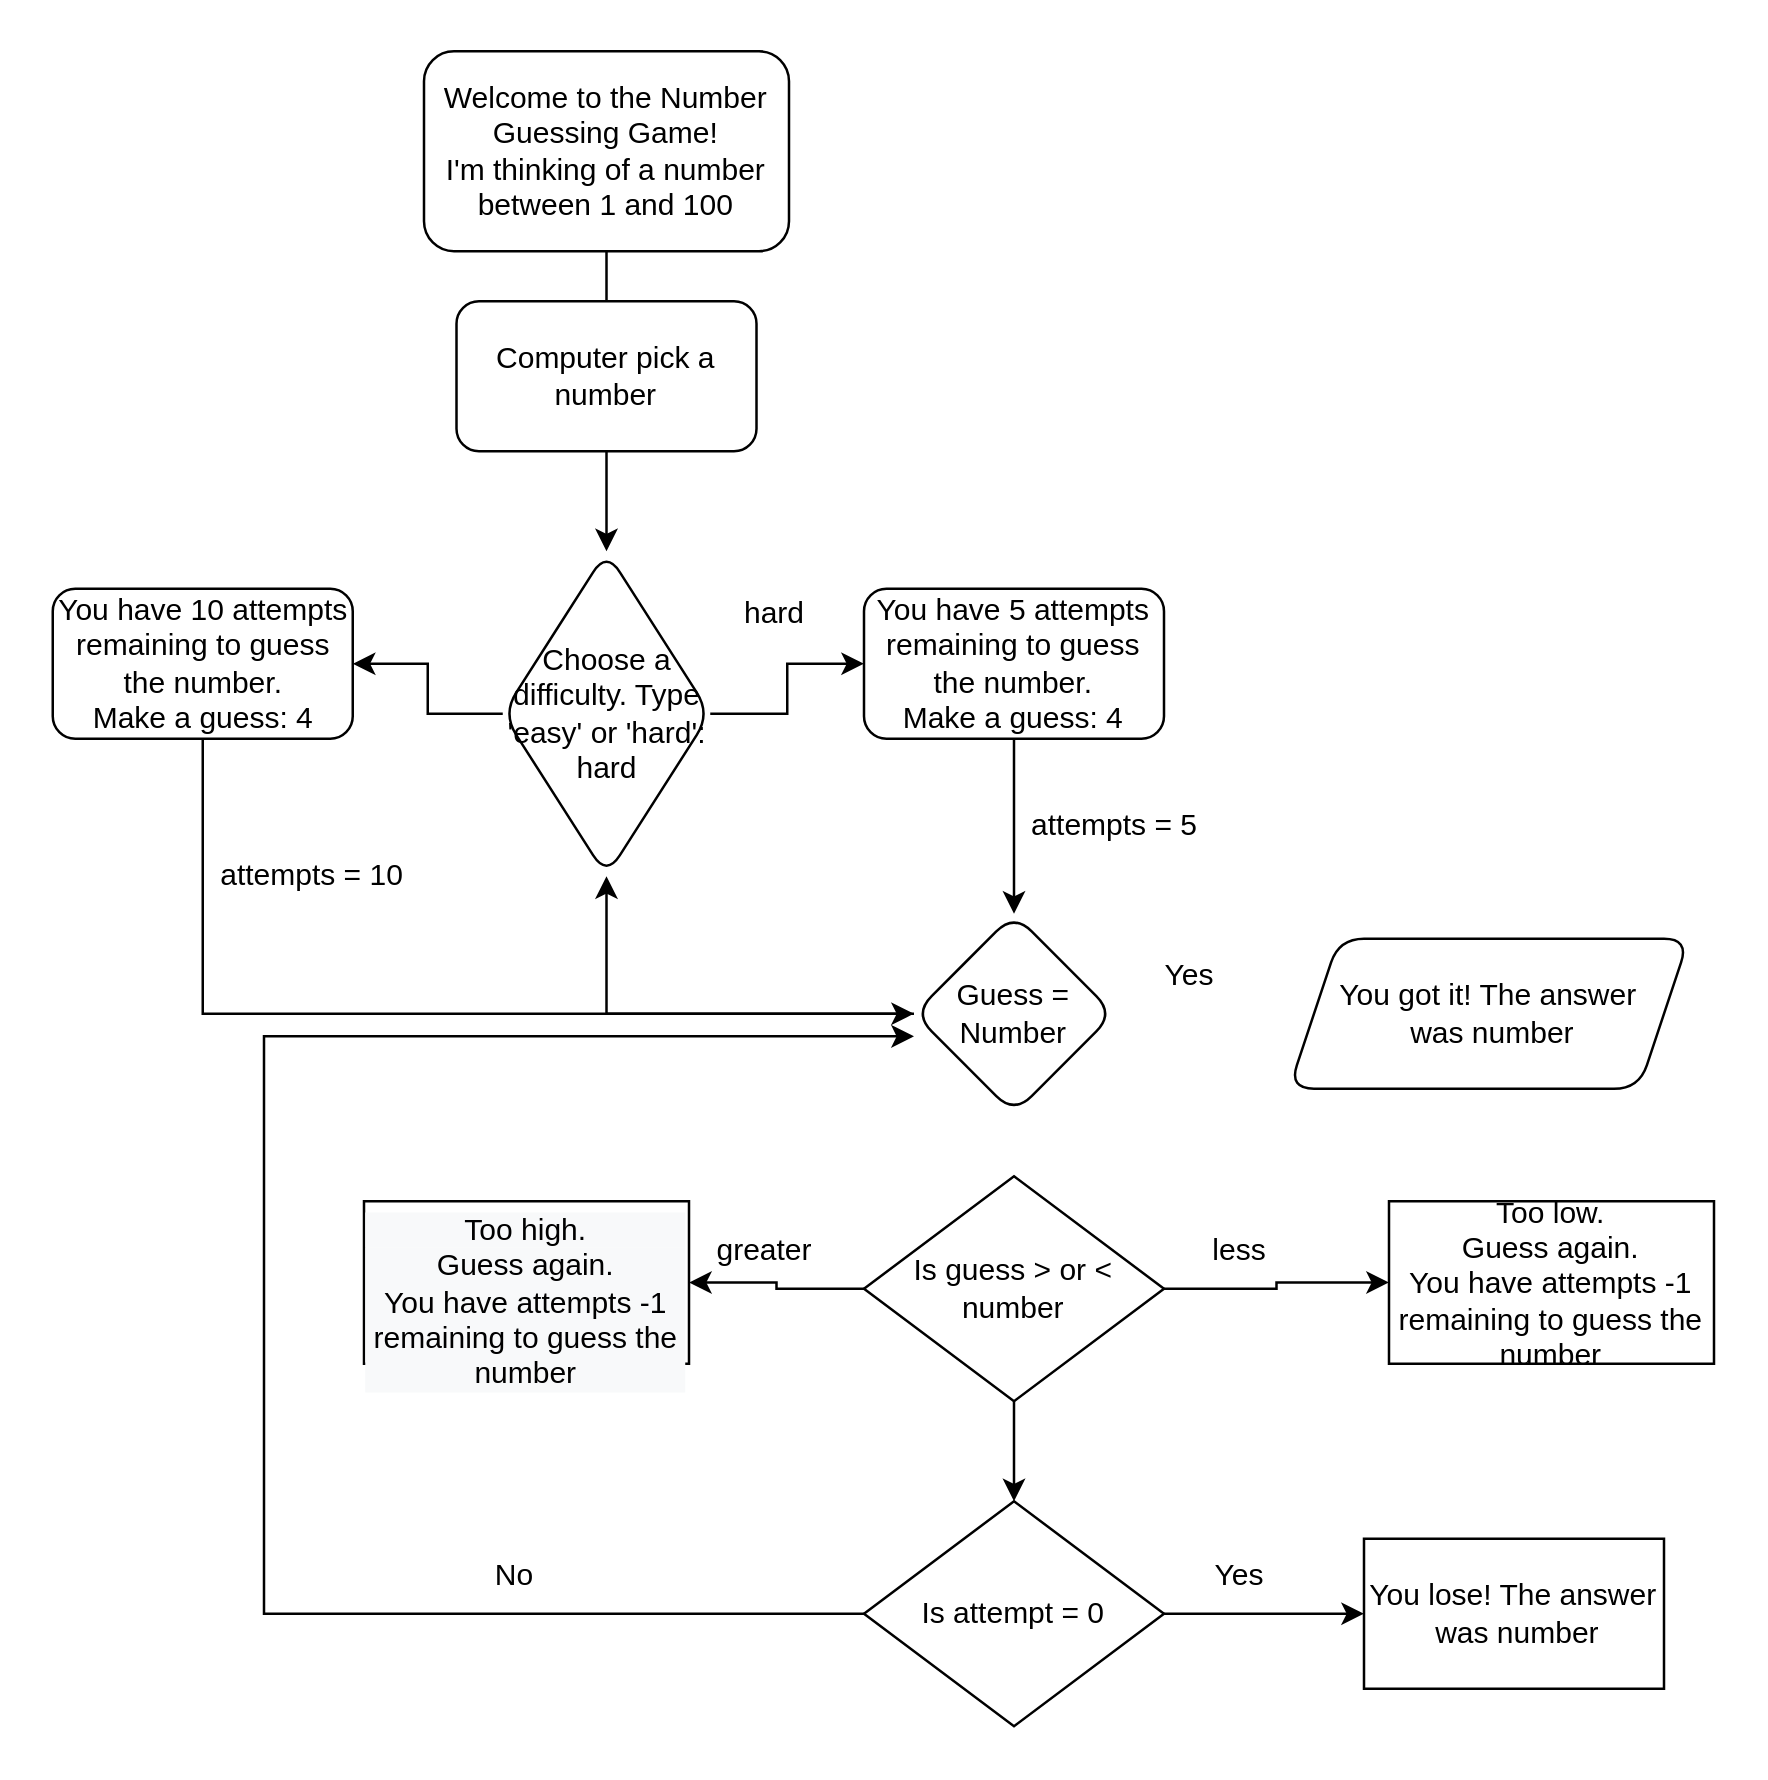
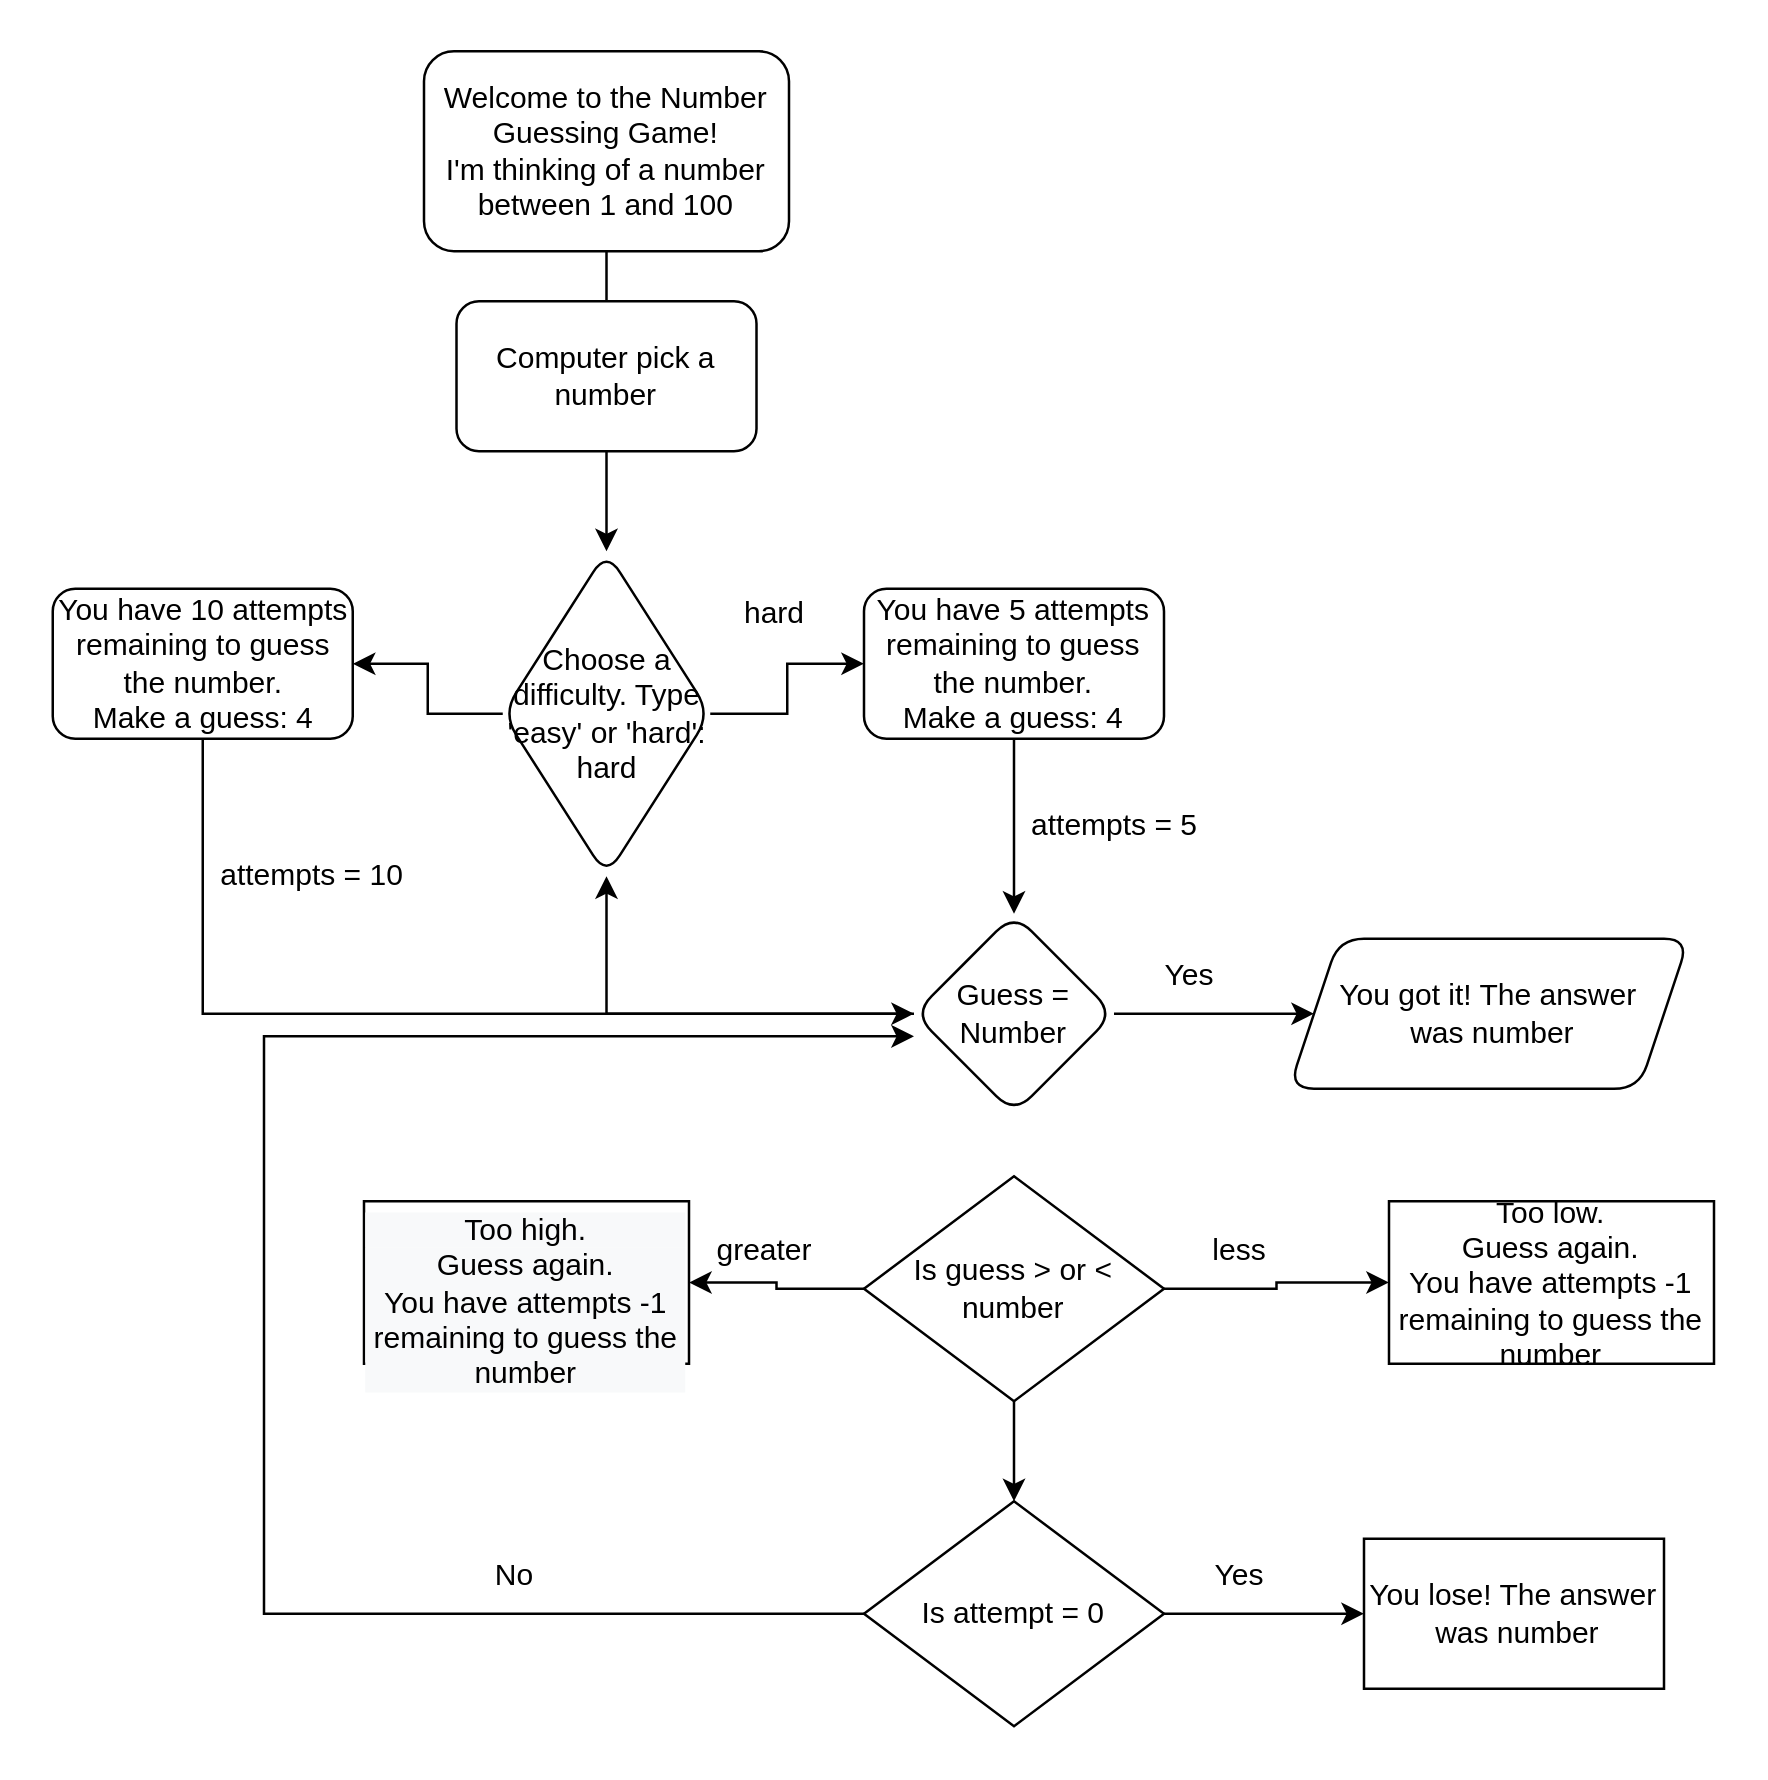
  <mxCell id="0" />
  <mxCell id="1" parent="0" />
  <mxCell id="2" value="" style="edgeStyle=orthogonalEdgeStyle;rounded=0;orthogonalLoop=1;jettySize=auto;html=1;startArrow=none;" edge="1" parent="1" source="12" target="6"><mxGeometry relative="1" as="geometry" /></mxCell>
  <mxCell id="3" value="&lt;div&gt;Welcome to the Number Guessing Game!&lt;/div&gt;&lt;div&gt;I'm thinking of a number between 1 and 100&lt;/div&gt;" style="rounded=1;whiteSpace=wrap;html=1;" vertex="1" parent="1"><mxGeometry x="169" y="20" width="146" height="80" as="geometry" /></mxCell>
  <mxCell id="4" value="" style="edgeStyle=orthogonalEdgeStyle;rounded=0;orthogonalLoop=1;jettySize=auto;html=1;" edge="1" parent="1" source="6" target="8"><mxGeometry relative="1" as="geometry" /></mxCell>
  <mxCell id="5" value="" style="edgeStyle=orthogonalEdgeStyle;rounded=0;orthogonalLoop=1;jettySize=auto;html=1;" edge="1" parent="1" source="6" target="10"><mxGeometry relative="1" as="geometry" /></mxCell>
  <mxCell id="6" value="Choose a difficulty. Type 'easy' or 'hard': hard" style="rhombus;whiteSpace=wrap;html=1;rounded=1;" vertex="1" parent="1"><mxGeometry x="200.5" y="220" width="83" height="130" as="geometry" /></mxCell>
  <mxCell id="7" value="" style="edgeStyle=orthogonalEdgeStyle;rounded=0;orthogonalLoop=1;jettySize=auto;html=1;" edge="1" parent="1" source="8" target="16"><mxGeometry relative="1" as="geometry" /></mxCell>
  <mxCell id="8" value="&lt;div&gt;You have 5 attempts remaining to guess the number.&lt;/div&gt;&lt;div&gt;Make a guess: 4&lt;/div&gt;" style="whiteSpace=wrap;html=1;rounded=1;" vertex="1" parent="1"><mxGeometry x="345" y="235" width="120" height="60" as="geometry" /></mxCell>
  <mxCell id="9" style="edgeStyle=orthogonalEdgeStyle;rounded=0;orthogonalLoop=1;jettySize=auto;html=1;entryX=0;entryY=0.5;entryDx=0;entryDy=0;" edge="1" parent="1" source="10" target="16"><mxGeometry relative="1" as="geometry"><Array as="points"><mxPoint x="81" y="405" /></Array></mxGeometry></mxCell>
  <mxCell id="10" value="&lt;div&gt;You have 10 attempts remaining to guess the number.&lt;/div&gt;&lt;div&gt;Make a guess: 4&lt;/div&gt;" style="whiteSpace=wrap;html=1;rounded=1;" vertex="1" parent="1"><mxGeometry x="20.5" y="235" width="120" height="60" as="geometry" /></mxCell>
  <mxCell id="11" value="hard" style="text;html=1;align=center;verticalAlign=middle;resizable=0;points=[];autosize=1;strokeColor=none;" vertex="1" parent="1"><mxGeometry x="289" y="235" width="40" height="20" as="geometry" /></mxCell>
  <mxCell id="12" value="Computer pick a number" style="rounded=1;whiteSpace=wrap;html=1;" vertex="1" parent="1"><mxGeometry x="182" y="120" width="120" height="60" as="geometry" /></mxCell>
  <mxCell id="13" value="" style="edgeStyle=orthogonalEdgeStyle;rounded=0;orthogonalLoop=1;jettySize=auto;html=1;endArrow=none;" edge="1" parent="1" source="3" target="12"><mxGeometry relative="1" as="geometry"><mxPoint x="242" y="100" as="sourcePoint" /><mxPoint x="242" y="170" as="targetPoint" /></mxGeometry></mxCell>
+ <mxCell id="14" value="" style="edgeStyle=orthogonalEdgeStyle;rounded=0;orthogonalLoop=1;jettySize=auto;html=1;" edge="1" parent="1" source="16" target="17"><mxGeometry relative="1" as="geometry" /></mxCell>
  <mxCell id="15" value="" style="edgeStyle=orthogonalEdgeStyle;rounded=0;orthogonalLoop=1;jettySize=auto;html=1;" edge="1" parent="1" source="16" target="6"><mxGeometry relative="1" as="geometry"><mxPoint x="405" y="490" as="targetPoint" /></mxGeometry></mxCell>
  <mxCell id="16" value="Guess = Number" style="rhombus;whiteSpace=wrap;html=1;rounded=1;" vertex="1" parent="1"><mxGeometry x="365" y="365" width="80" height="80" as="geometry" /></mxCell>
  <mxCell id="17" value="You got it! The answer&lt;br&gt;&amp;nbsp;was number" style="shape=parallelogram;perimeter=parallelogramPerimeter;whiteSpace=wrap;html=1;fixedSize=1;rounded=1;" vertex="1" parent="1"><mxGeometry x="515" y="375" width="160" height="60" as="geometry" /></mxCell>
  <mxCell id="18" value="Yes" style="text;html=1;align=center;verticalAlign=middle;resizable=0;points=[];autosize=1;strokeColor=none;" vertex="1" parent="1"><mxGeometry x="455" y="380" width="40" height="20" as="geometry" /></mxCell>
  <mxCell id="19" value="" style="edgeStyle=orthogonalEdgeStyle;rounded=0;orthogonalLoop=1;jettySize=auto;html=1;" edge="1" parent="1" source="22" target="23"><mxGeometry relative="1" as="geometry" /></mxCell>
  <mxCell id="20" value="" style="edgeStyle=orthogonalEdgeStyle;rounded=0;orthogonalLoop=1;jettySize=auto;html=1;" edge="1" parent="1" source="22" target="25"><mxGeometry relative="1" as="geometry" /></mxCell>
  <mxCell id="21" value="" style="edgeStyle=orthogonalEdgeStyle;rounded=0;orthogonalLoop=1;jettySize=auto;html=1;" edge="1" parent="1" source="22" target="31"><mxGeometry relative="1" as="geometry" /></mxCell>
  <mxCell id="22" value="Is guess &amp;gt; or &amp;lt; number" style="rhombus;whiteSpace=wrap;html=1;" vertex="1" parent="1"><mxGeometry x="345" y="470" width="120" height="90" as="geometry" /></mxCell>
  <mxCell id="23" value="&lt;div&gt;Too low.&lt;/div&gt;&lt;div&gt;Guess again.&lt;/div&gt;&lt;div&gt;You have attempts -1 remaining to guess the number&lt;/div&gt;" style="whiteSpace=wrap;html=1;" vertex="1" parent="1"><mxGeometry x="555" y="480" width="130" height="65" as="geometry" /></mxCell>
  <mxCell id="24" value="less" style="text;html=1;align=center;verticalAlign=middle;resizable=0;points=[];autosize=1;strokeColor=none;" vertex="1" parent="1"><mxGeometry x="475" y="490" width="40" height="20" as="geometry" /></mxCell>
  <mxCell id="25" value="&lt;br&gt;&lt;br&gt;&lt;div style=&quot;color: rgb(0 , 0 , 0) ; font-family: &amp;#34;helvetica&amp;#34; ; font-size: 12px ; font-style: normal ; font-weight: 400 ; letter-spacing: normal ; text-align: center ; text-indent: 0px ; text-transform: none ; word-spacing: 0px ; background-color: rgb(248 , 249 , 250)&quot;&gt;Too high.&lt;/div&gt;&lt;div style=&quot;color: rgb(0 , 0 , 0) ; font-family: &amp;#34;helvetica&amp;#34; ; font-size: 12px ; font-style: normal ; font-weight: 400 ; letter-spacing: normal ; text-align: center ; text-indent: 0px ; text-transform: none ; word-spacing: 0px ; background-color: rgb(248 , 249 , 250)&quot;&gt;Guess again.&lt;/div&gt;&lt;div style=&quot;color: rgb(0 , 0 , 0) ; font-family: &amp;#34;helvetica&amp;#34; ; font-size: 12px ; font-style: normal ; font-weight: 400 ; letter-spacing: normal ; text-align: center ; text-indent: 0px ; text-transform: none ; word-spacing: 0px ; background-color: rgb(248 , 249 , 250)&quot;&gt;You have attempts -1 remaining to guess the number&lt;/div&gt;&lt;br&gt;" style="whiteSpace=wrap;html=1;" vertex="1" parent="1"><mxGeometry x="145" y="480" width="130" height="65" as="geometry" /></mxCell>
  <mxCell id="26" value="greater" style="text;html=1;align=center;verticalAlign=middle;resizable=0;points=[];autosize=1;strokeColor=none;" vertex="1" parent="1"><mxGeometry x="280" y="490" width="50" height="20" as="geometry" /></mxCell>
  <mxCell id="27" value="attempts = 5" style="text;html=1;align=center;verticalAlign=middle;resizable=0;points=[];autosize=1;strokeColor=none;" vertex="1" parent="1"><mxGeometry x="405" y="320" width="80" height="20" as="geometry" /></mxCell>
  <mxCell id="28" value="attempts = 10" style="text;html=1;align=center;verticalAlign=middle;resizable=0;points=[];autosize=1;strokeColor=none;" vertex="1" parent="1"><mxGeometry x="79" y="340" width="90" height="20" as="geometry" /></mxCell>
  <mxCell id="29" style="edgeStyle=orthogonalEdgeStyle;rounded=0;orthogonalLoop=1;jettySize=auto;html=1;entryX=0;entryY=0.613;entryDx=0;entryDy=0;entryPerimeter=0;" edge="1" parent="1" source="31" target="16"><mxGeometry relative="1" as="geometry"><Array as="points"><mxPoint x="105" y="645" /><mxPoint x="105" y="414" /></Array></mxGeometry></mxCell>
  <mxCell id="30" value="" style="edgeStyle=orthogonalEdgeStyle;rounded=0;orthogonalLoop=1;jettySize=auto;html=1;" edge="1" parent="1" source="31" target="33"><mxGeometry relative="1" as="geometry" /></mxCell>
  <mxCell id="31" value="Is attempt = 0" style="rhombus;whiteSpace=wrap;html=1;" vertex="1" parent="1"><mxGeometry x="345" y="600" width="120" height="90" as="geometry" /></mxCell>
  <mxCell id="32" value="No" style="text;html=1;align=center;verticalAlign=middle;resizable=0;points=[];autosize=1;strokeColor=none;" vertex="1" parent="1"><mxGeometry x="190" y="620" width="30" height="20" as="geometry" /></mxCell>
  <mxCell id="33" value="You lose! The answer&lt;br&gt;&amp;nbsp;was number" style="whiteSpace=wrap;html=1;" vertex="1" parent="1"><mxGeometry x="545" y="615" width="120" height="60" as="geometry" /></mxCell>
  <mxCell id="34" value="Yes" style="text;html=1;align=center;verticalAlign=middle;resizable=0;points=[];autosize=1;strokeColor=none;" vertex="1" parent="1"><mxGeometry x="475" y="620" width="40" height="20" as="geometry" /></mxCell>
